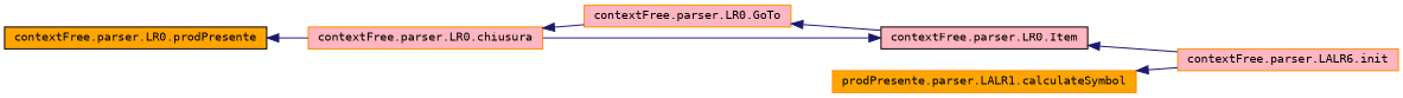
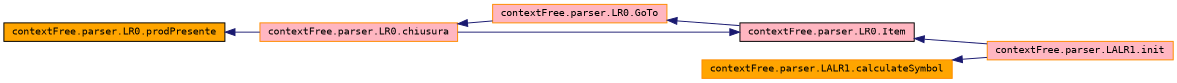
  digraph {
    fontname="DejaVu Sans Mono"
    rankdir=LR
    node [color=darkorange fillcolor=lightpink fontname="DejaVu Sans Mono" fontsize=10 shape=record style=filled]
    edge [color=midnightblue dir=back fontname="DejaVu Sans Mono" fontsize=10 labelfontname=Helvetica labelfontsize=10 style=solid]
    n1 [color=black fillcolor=orange fontcolor=black height=0.2 label="contextFree.parser.LR0.prodPresente" width=0.4]
    n2 [height=0.2 label="contextFree.parser.LR0.chiusura" width=0.4]
    n3 [height=0.2 label="contextFree.parser.LR0.GoTo" width=0.4]
-   n4 [height=0.2 label="contextFree.parser.LALR6.init" width=0.4]
-   n5 [fillcolor=orange height=0.2 label="prodPresente.parser.LALR1.calculateSymbol" width=0.4]
+   n4 [height=0.2 label="contextFree.parser.LALR1.init" width=0.4]
+   n5 [fillcolor=orange height=0.2 label="contextFree.parser.LALR1.calculateSymbol" width=0.4]
    n6 [color=black height=0.2 label="contextFree.parser.LR0.Item" width=0.4]
    n1 -> n2
    n2 -> n3
    n3 -> n6
    n5 -> n4
    n6 -> n2
    n6 -> n4
  }
